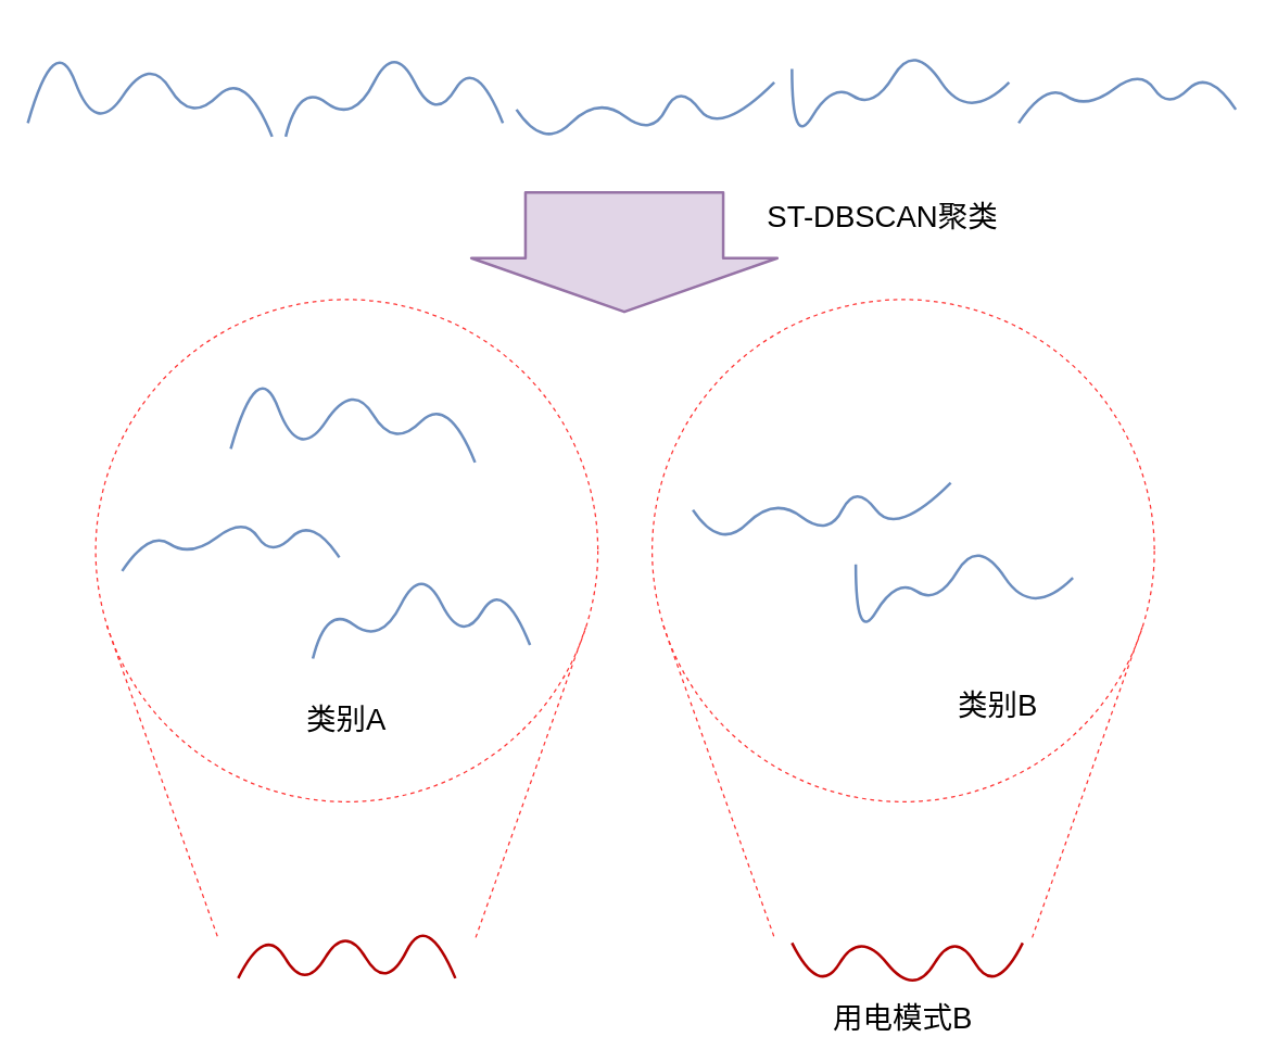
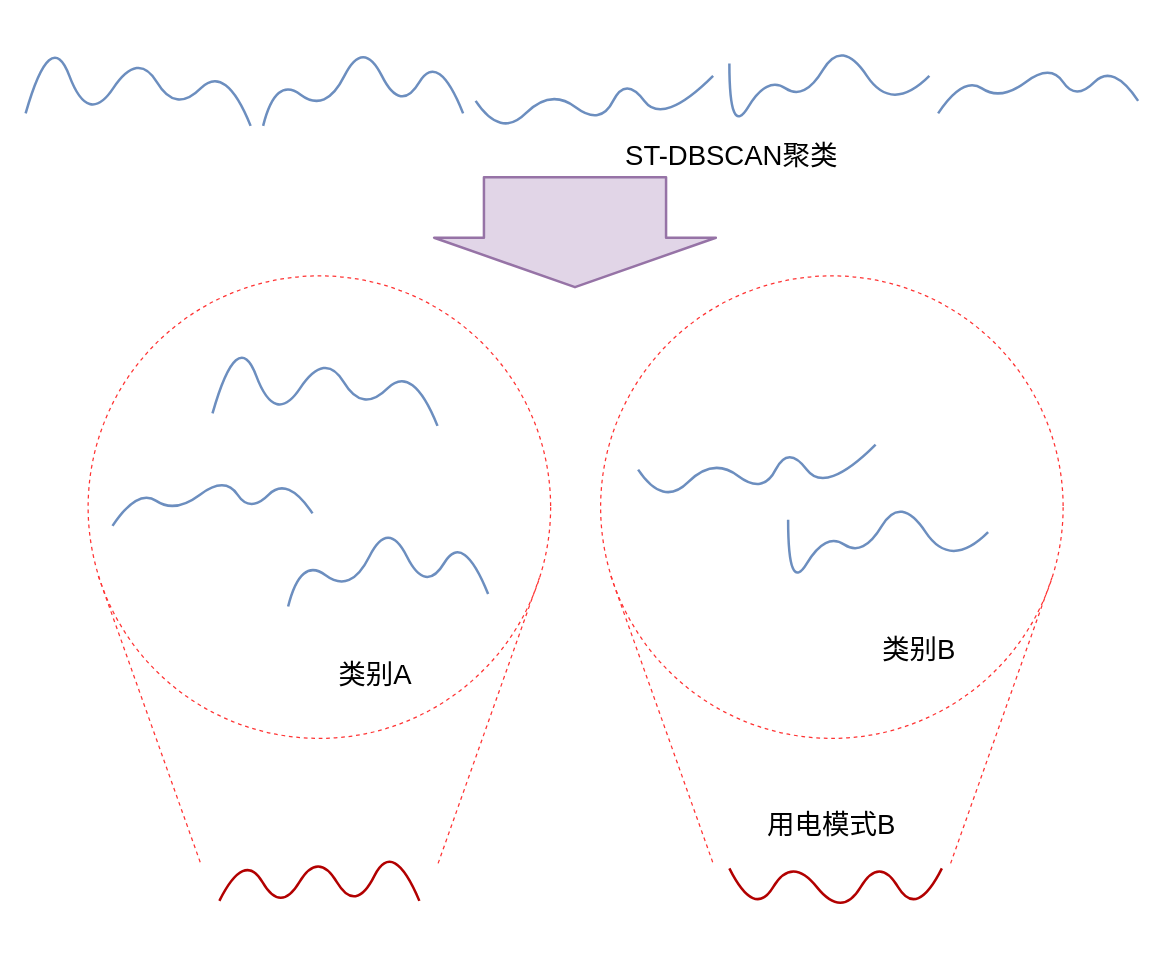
  <mxCell id="0" />
  <mxCell id="1" parent="0" />
  <mxCell id="2" value="" style="ellipse;whiteSpace=wrap;html=1;aspect=fixed;dashed=1;fillColor=none;strokeColor=#FF3333;" vertex="1" parent="1"><mxGeometry x="480" y="220" width="370" height="370" as="geometry" /></mxCell>
  <mxCell id="3" value="" style="curved=1;endArrow=none;html=1;endFill=0;fillColor=#dae8fc;strokeColor=#6c8ebf;strokeWidth=2;" edge="1" parent="1"><mxGeometry width="50" height="50" relative="1" as="geometry"><mxPoint x="20" y="90" as="sourcePoint" /><mxPoint x="200" y="100" as="targetPoint" /><Array as="points"><mxPoint x="40" y="20" /><mxPoint x="70" y="100" /><mxPoint x="110" y="40" /><mxPoint x="140" y="90" /><mxPoint x="180" y="50" /></Array></mxGeometry></mxCell>
  <mxCell id="4" value="" style="curved=1;endArrow=none;html=1;endFill=0;fillColor=#dae8fc;strokeColor=#6c8ebf;strokeWidth=2;" edge="1" parent="1"><mxGeometry width="50" height="50" relative="1" as="geometry"><mxPoint x="750" y="90" as="sourcePoint" /><mxPoint x="910" y="80" as="targetPoint" /><Array as="points"><mxPoint x="770" y="60" /><mxPoint x="800" y="80" /><mxPoint x="840" y="50" /><mxPoint x="860" y="80" /><mxPoint x="890" y="50" /></Array></mxGeometry></mxCell>
  <mxCell id="5" value="" style="curved=1;endArrow=none;html=1;endFill=0;fillColor=#dae8fc;strokeColor=#6c8ebf;strokeWidth=2;" edge="1" parent="1"><mxGeometry width="50" height="50" relative="1" as="geometry"><mxPoint x="210" y="100" as="sourcePoint" /><mxPoint x="370" y="90" as="targetPoint" /><Array as="points"><mxPoint x="220" y="60" /><mxPoint x="260" y="90" /><mxPoint x="290" y="30" /><mxPoint x="320" y="90" /><mxPoint x="350" y="40" /></Array></mxGeometry></mxCell>
  <mxCell id="6" value="" style="curved=1;endArrow=none;html=1;endFill=0;fillColor=#dae8fc;strokeColor=#6c8ebf;strokeWidth=2;" edge="1" parent="1"><mxGeometry width="50" height="50" relative="1" as="geometry"><mxPoint x="380" y="80" as="sourcePoint" /><mxPoint x="570" y="60" as="targetPoint" /><Array as="points"><mxPoint x="400" y="110" /><mxPoint x="440" y="70" /><mxPoint x="480" y="100" /><mxPoint x="500" y="60" /><mxPoint x="530" y="100" /></Array></mxGeometry></mxCell>
  <mxCell id="7" value="" style="curved=1;endArrow=none;html=1;endFill=0;fillColor=#dae8fc;strokeColor=#6c8ebf;strokeWidth=2;" edge="1" parent="1"><mxGeometry width="50" height="50" relative="1" as="geometry"><mxPoint x="583" y="50" as="sourcePoint" /><mxPoint x="743" y="60" as="targetPoint" /><Array as="points"><mxPoint x="583" y="110" /><mxPoint x="613" y="60" /><mxPoint x="643" y="80" /><mxPoint x="673" y="30" /><mxPoint x="713" y="90" /></Array></mxGeometry></mxCell>
  <mxCell id="8" value="" style="shape=flexArrow;endArrow=classic;html=1;strokeWidth=2;fillColor=#e1d5e7;strokeColor=#9673a6;endWidth=77.647;endSize=12.506;width=144.706;" edge="1" parent="1"><mxGeometry width="50" height="50" relative="1" as="geometry"><mxPoint x="459.5" y="140" as="sourcePoint" /><mxPoint x="459.5" y="230" as="targetPoint" /></mxGeometry></mxCell>
  <mxCell id="9" value="" style="ellipse;whiteSpace=wrap;html=1;aspect=fixed;dashed=1;fillColor=none;strokeColor=#FF3333;" vertex="1" parent="1"><mxGeometry x="70" y="220" width="370" height="370" as="geometry" /></mxCell>
  <mxCell id="10" value="" style="curved=1;endArrow=none;html=1;endFill=0;fillColor=#dae8fc;strokeColor=#6c8ebf;strokeWidth=2;" edge="1" parent="1"><mxGeometry width="50" height="50" relative="1" as="geometry"><mxPoint x="169.5" y="330" as="sourcePoint" /><mxPoint x="349.5" y="340" as="targetPoint" /><Array as="points"><mxPoint x="189.5" y="260" /><mxPoint x="219.5" y="340" /><mxPoint x="259.5" y="280" /><mxPoint x="289.5" y="330" /><mxPoint x="329.5" y="290" /></Array></mxGeometry></mxCell>
  <mxCell id="11" value="" style="curved=1;endArrow=none;html=1;endFill=0;fillColor=#dae8fc;strokeColor=#6c8ebf;strokeWidth=2;" edge="1" parent="1"><mxGeometry width="50" height="50" relative="1" as="geometry"><mxPoint x="89.5" y="420" as="sourcePoint" /><mxPoint x="249.5" y="410" as="targetPoint" /><Array as="points"><mxPoint x="109.5" y="390" /><mxPoint x="139.5" y="410" /><mxPoint x="179.5" y="380" /><mxPoint x="199.5" y="410" /><mxPoint x="229.5" y="380" /></Array></mxGeometry></mxCell>
  <mxCell id="12" value="" style="curved=1;endArrow=none;html=1;endFill=0;fillColor=#dae8fc;strokeColor=#6c8ebf;strokeWidth=2;" edge="1" parent="1"><mxGeometry width="50" height="50" relative="1" as="geometry"><mxPoint x="230" y="484.5" as="sourcePoint" /><mxPoint x="390" y="474.5" as="targetPoint" /><Array as="points"><mxPoint x="240" y="444.5" /><mxPoint x="280" y="474.5" /><mxPoint x="310" y="414.5" /><mxPoint x="340" y="474.5" /><mxPoint x="370" y="424.5" /></Array></mxGeometry></mxCell>
  <mxCell id="13" value="" style="curved=1;endArrow=none;html=1;endFill=0;fillColor=#dae8fc;strokeColor=#6c8ebf;strokeWidth=2;" edge="1" parent="1"><mxGeometry width="50" height="50" relative="1" as="geometry"><mxPoint x="510" y="375" as="sourcePoint" /><mxPoint x="700" y="355" as="targetPoint" /><Array as="points"><mxPoint x="530" y="405" /><mxPoint x="570" y="365" /><mxPoint x="610" y="395" /><mxPoint x="630" y="355" /><mxPoint x="660" y="395" /></Array></mxGeometry></mxCell>
  <mxCell id="14" value="" style="curved=1;endArrow=none;html=1;endFill=0;fillColor=#dae8fc;strokeColor=#6c8ebf;strokeWidth=2;" edge="1" parent="1"><mxGeometry width="50" height="50" relative="1" as="geometry"><mxPoint x="630" y="415" as="sourcePoint" /><mxPoint x="790" y="425" as="targetPoint" /><Array as="points"><mxPoint x="630" y="475" /><mxPoint x="660" y="425" /><mxPoint x="690" y="445" /><mxPoint x="720" y="395" /><mxPoint x="760" y="455" /></Array></mxGeometry></mxCell>
  <mxCell id="15" value="" style="curved=1;endArrow=none;html=1;endFill=0;fillColor=#e51400;strokeColor=#B20000;strokeWidth=2;" edge="1" parent="1"><mxGeometry width="50" height="50" relative="1" as="geometry"><mxPoint x="175" y="720" as="sourcePoint" /><mxPoint x="335" y="720" as="targetPoint" /><Array as="points"><mxPoint x="195" y="680" /><mxPoint x="224" y="730" /><mxPoint x="254" y="680" /><mxPoint x="284" y="730" /><mxPoint x="314" y="670" /></Array></mxGeometry></mxCell>
  <mxCell id="16" value="" style="endArrow=none;dashed=1;html=1;strokeWidth=1;exitX=0.022;exitY=0.649;exitDx=0;exitDy=0;exitPerimeter=0;strokeColor=#FF3333;" edge="1" parent="1" source="9"><mxGeometry width="50" height="50" relative="1" as="geometry"><mxPoint x="70" y="800" as="sourcePoint" /><mxPoint x="160" y="690" as="targetPoint" /></mxGeometry></mxCell>
  <mxCell id="17" value="" style="endArrow=none;dashed=1;html=1;strokeWidth=1;entryX=0.976;entryY=0.652;entryDx=0;entryDy=0;entryPerimeter=0;fillColor=#e51400;strokeColor=#FF3333;" edge="1" parent="1" target="9"><mxGeometry width="50" height="50" relative="1" as="geometry"><mxPoint x="350" y="690" as="sourcePoint" /><mxPoint x="120" y="750" as="targetPoint" /></mxGeometry></mxCell>
  <mxCell id="18" value="" style="endArrow=none;dashed=1;html=1;strokeWidth=1;exitX=0.022;exitY=0.649;exitDx=0;exitDy=0;exitPerimeter=0;strokeColor=#FF3333;" edge="1" parent="1" source="2"><mxGeometry width="50" height="50" relative="1" as="geometry"><mxPoint x="480" y="800" as="sourcePoint" /><mxPoint x="570" y="690" as="targetPoint" /></mxGeometry></mxCell>
  <mxCell id="19" value="" style="endArrow=none;dashed=1;html=1;strokeWidth=1;entryX=0.976;entryY=0.652;entryDx=0;entryDy=0;entryPerimeter=0;fillColor=#e51400;strokeColor=#FF3333;" edge="1" parent="1" target="2"><mxGeometry width="50" height="50" relative="1" as="geometry"><mxPoint x="760" y="690" as="sourcePoint" /><mxPoint x="530" y="750" as="targetPoint" /></mxGeometry></mxCell>
  <mxCell id="20" value="" style="curved=1;endArrow=none;html=1;endFill=0;fillColor=#e51400;strokeColor=#B20000;strokeWidth=2;" edge="1" parent="1"><mxGeometry width="50" height="50" relative="1" as="geometry"><mxPoint x="583" y="694" as="sourcePoint" /><mxPoint x="753" y="694" as="targetPoint" /><Array as="points"><mxPoint x="603" y="734" /><mxPoint x="633" y="684" /><mxPoint x="673" y="734" /><mxPoint x="703" y="684" /><mxPoint x="733" y="734" /></Array></mxGeometry></mxCell>
- <mxCell id="21" value="ST-DBSCAN聚类" style="text;html=1;strokeColor=none;fillColor=none;align=center;verticalAlign=middle;whiteSpace=wrap;rounded=0;dashed=1;fontSize=22;" vertex="1" parent="1"><mxGeometry x="480" y="150" width="340" height="20" as="geometry" /></mxCell>
- <mxCell id="22" value="类别A" style="text;html=1;strokeColor=none;fillColor=none;align=center;verticalAlign=middle;whiteSpace=wrap;rounded=0;dashed=1;fontSize=22;" vertex="1" parent="1"><mxGeometry x="185" y="520" width="140" height="20" as="geometry" /></mxCell>
+ <mxCell id="21" value="ST-DBSCAN聚类" style="text;html=1;strokeColor=none;fillColor=none;align=center;verticalAlign=middle;whiteSpace=wrap;rounded=0;dashed=1;fontSize=22;" vertex="1" parent="1"><mxGeometry x="415" y="115" width="340" height="20" as="geometry" /></mxCell>
+ <mxCell id="22" value="类别A" style="text;html=1;strokeColor=none;fillColor=none;align=center;verticalAlign=middle;whiteSpace=wrap;rounded=0;dashed=1;fontSize=22;" vertex="1" parent="1"><mxGeometry x="230" y="530" width="140" height="20" as="geometry" /></mxCell>
  <mxCell id="23" value="类别B" style="text;html=1;strokeColor=none;fillColor=none;align=center;verticalAlign=middle;whiteSpace=wrap;rounded=0;dashed=1;fontSize=22;" vertex="1" parent="1"><mxGeometry x="665" y="510" width="140" height="20" as="geometry" /></mxCell>
- <mxCell id="24" value="用电模式B" style="text;html=1;strokeColor=none;fillColor=none;align=center;verticalAlign=middle;whiteSpace=wrap;rounded=0;dashed=1;fontSize=22;" vertex="1" parent="1"><mxGeometry x="595" y="740" width="140" height="20" as="geometry" /></mxCell>
+ <mxCell id="24" value="用电模式B" style="text;html=1;strokeColor=none;fillColor=none;align=center;verticalAlign=middle;whiteSpace=wrap;rounded=0;dashed=1;fontSize=22;" vertex="1" parent="1"><mxGeometry x="595" y="650" width="140" height="20" as="geometry" /></mxCell>
